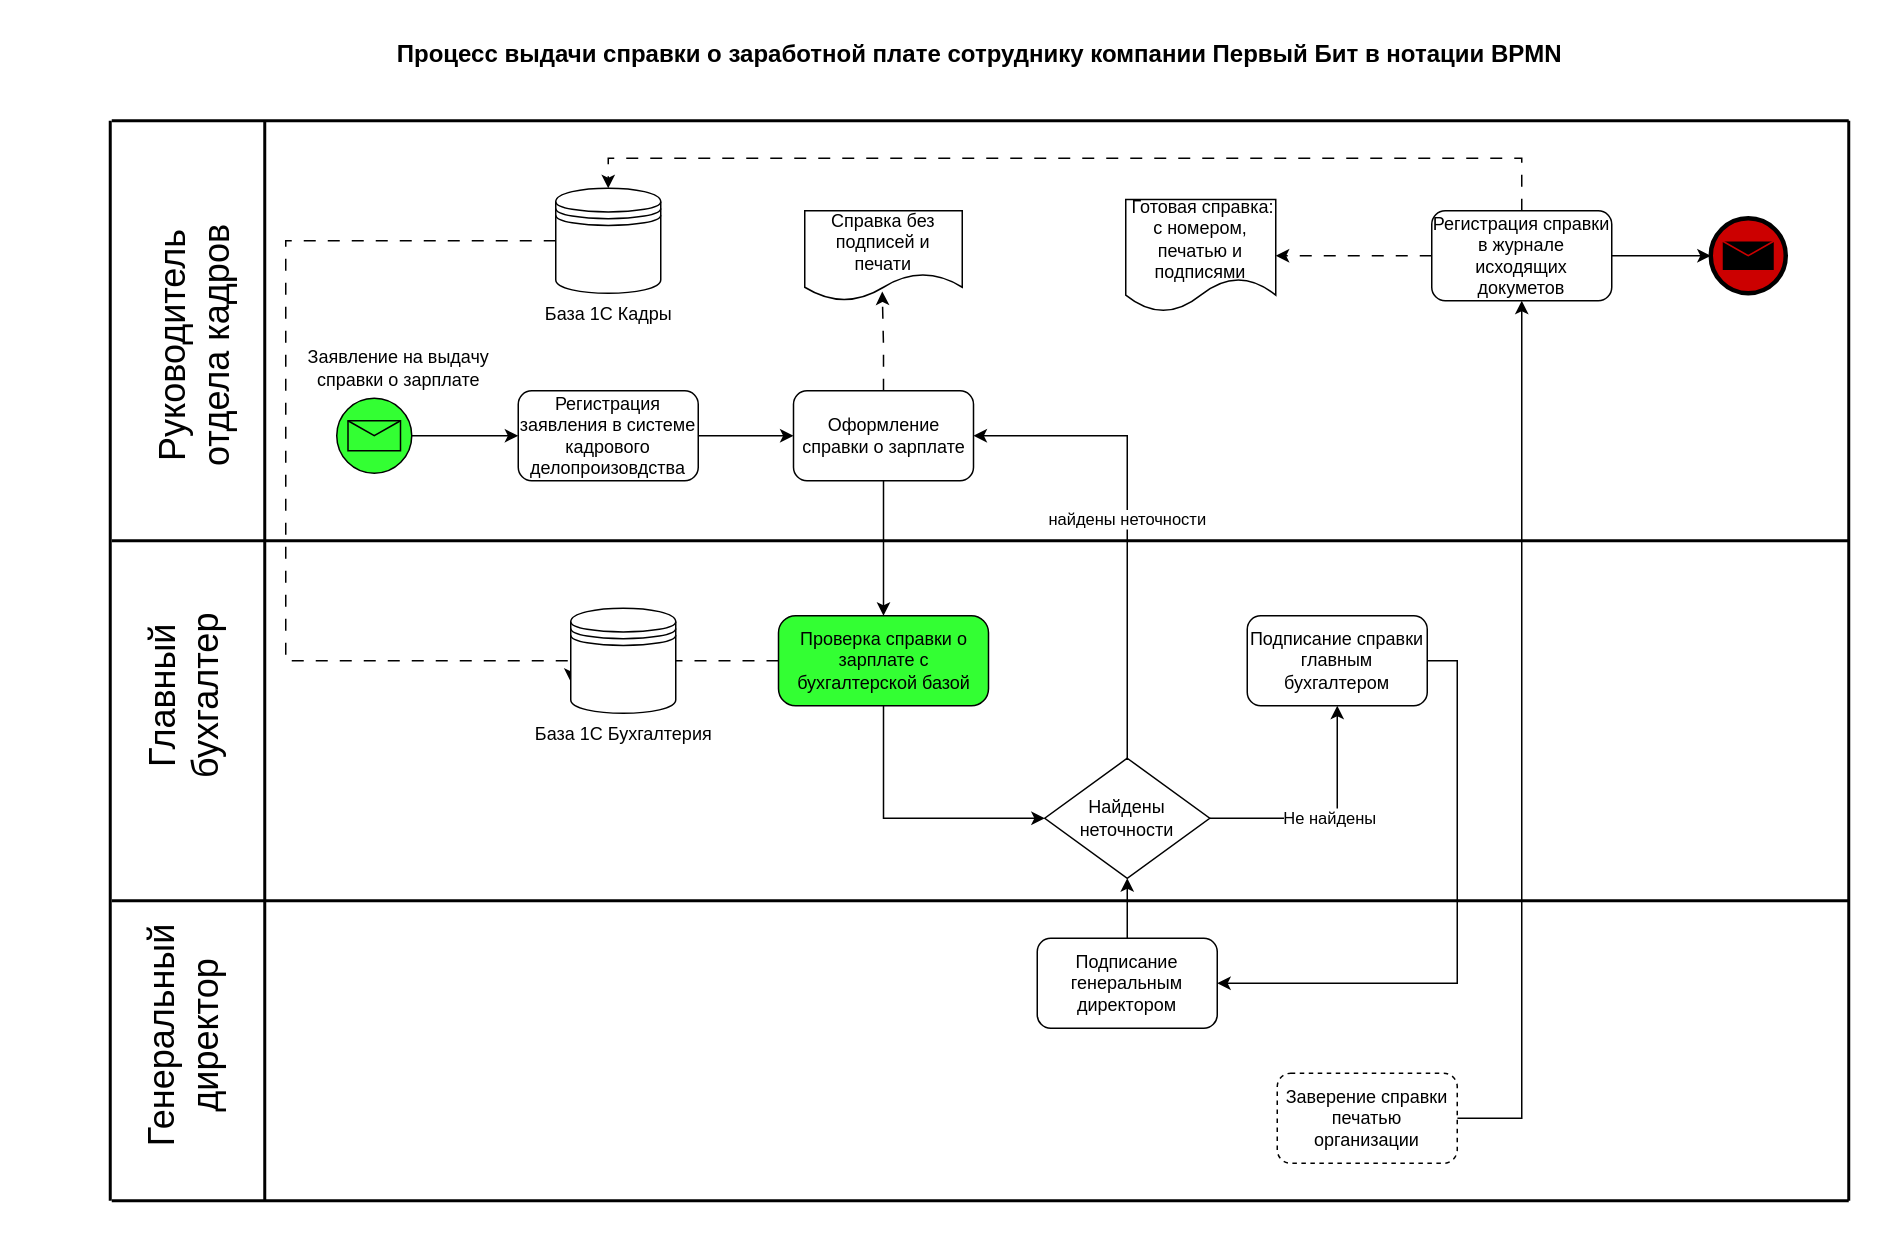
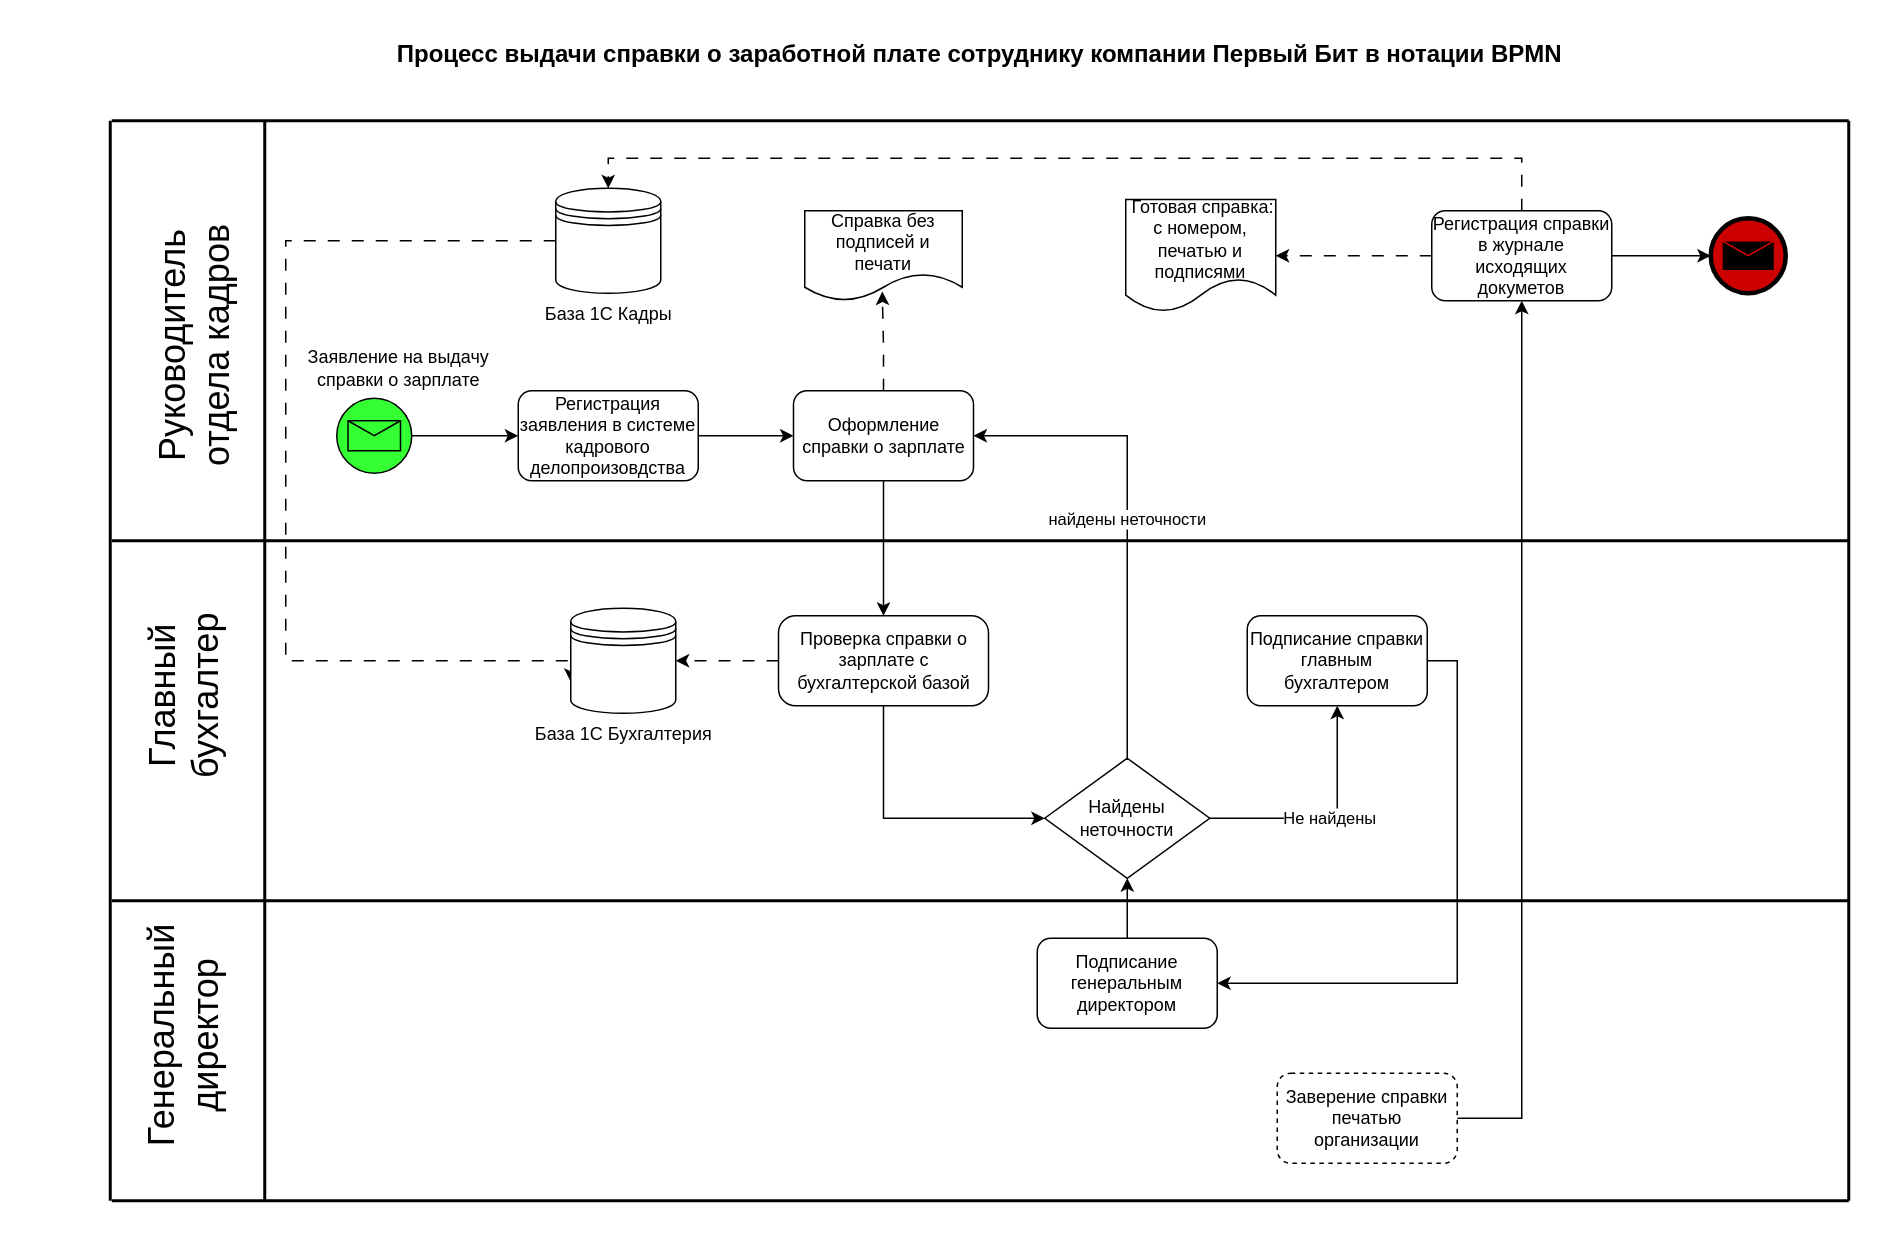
  <mxCell id="0" />
  <mxCell id="1" parent="0" />
  <mxCell id="2" value="Процесс выдачи справки о заработной плате сотруднику компании Первый Бит в нотации BPMN&amp;nbsp;" style="text;html=1;strokeColor=none;fillColor=none;align=center;verticalAlign=middle;whiteSpace=wrap;rounded=0;fontSize=16;fontStyle=1" vertex="1" parent="1"><mxGeometry x="236" y="20" width="838" height="30" as="geometry" /></mxCell>
  <mxCell id="3" value="&lt;font style=&quot;font-size: 24px;&quot;&gt;Генеральный директор&lt;/font&gt;" style="text;html=1;strokeColor=none;fillColor=none;align=center;verticalAlign=middle;whiteSpace=wrap;rounded=0;rotation=-90;" vertex="1" parent="1"><mxGeometry x="20" y="675" width="204" height="30" as="geometry" /></mxCell>
  <mxCell id="4" value="&lt;font style=&quot;font-size: 24px;&quot;&gt;Главный бухгалтер&lt;/font&gt;" style="text;html=1;strokeColor=none;fillColor=none;align=center;verticalAlign=middle;whiteSpace=wrap;rounded=0;rotation=-90;" vertex="1" parent="1"><mxGeometry x="22" y="448.5" width="200" height="30" as="geometry" /></mxCell>
  <mxCell id="5" value="&lt;font style=&quot;font-size: 24px;&quot;&gt;Руководитель отдела кадров&lt;/font&gt;" style="text;html=1;strokeColor=none;fillColor=none;align=center;verticalAlign=middle;whiteSpace=wrap;rounded=0;rotation=-90;" vertex="1" parent="1"><mxGeometry x="22" y="215" width="215" height="30" as="geometry" /></mxCell>
  <mxCell id="6" style="edgeStyle=orthogonalEdgeStyle;rounded=0;orthogonalLoop=1;jettySize=auto;html=1;exitX=1;exitY=0.5;exitDx=0;exitDy=0;exitPerimeter=0;entryX=0;entryY=0.5;entryDx=0;entryDy=0;" edge="1" parent="1" source="7" target="10"><mxGeometry relative="1" as="geometry" /></mxCell>
  <mxCell id="7" value="" style="points=[[0.145,0.145,0],[0.5,0,0],[0.855,0.145,0],[1,0.5,0],[0.855,0.855,0],[0.5,1,0],[0.145,0.855,0],[0,0.5,0]];shape=mxgraph.bpmn.event;html=1;verticalLabelPosition=bottom;labelBackgroundColor=#ffffff;verticalAlign=top;align=center;perimeter=ellipsePerimeter;outlineConnect=0;aspect=fixed;outline=standard;symbol=message;fillColor=#33FF33;" vertex="1" parent="1"><mxGeometry x="224" y="265" width="50" height="50" as="geometry" /></mxCell>
  <mxCell id="8" value="Заявление на выдачу справки о зарплате" style="text;html=1;strokeColor=none;fillColor=none;align=center;verticalAlign=middle;whiteSpace=wrap;rounded=0;" vertex="1" parent="1"><mxGeometry x="200" y="230" width="131" height="30" as="geometry" /></mxCell>
  <mxCell id="9" style="edgeStyle=orthogonalEdgeStyle;rounded=0;orthogonalLoop=1;jettySize=auto;html=1;exitX=1;exitY=0.5;exitDx=0;exitDy=0;entryX=0;entryY=0.5;entryDx=0;entryDy=0;" edge="1" parent="1" source="10" target="15"><mxGeometry relative="1" as="geometry"><mxPoint x="523" y="290" as="targetPoint" /></mxGeometry></mxCell>
  <mxCell id="10" value="Регистрация заявления в системе кадрового делопроизовдства" style="rounded=1;whiteSpace=wrap;html=1;" vertex="1" parent="1"><mxGeometry x="345" y="260" width="120" height="60" as="geometry" /></mxCell>
  <mxCell id="11" style="edgeStyle=orthogonalEdgeStyle;rounded=0;orthogonalLoop=1;jettySize=auto;html=1;exitX=0;exitY=0.5;exitDx=0;exitDy=0;entryX=0;entryY=0.7;entryDx=0;entryDy=0;dashed=1;dashPattern=8 8;" edge="1" parent="1" source="12" target="20"><mxGeometry relative="1" as="geometry"><Array as="points"><mxPoint x="190" y="160" /><mxPoint x="190" y="440" /><mxPoint x="380" y="440" /></Array></mxGeometry></mxCell>
  <mxCell id="12" value="База 1С Кадры" style="shape=datastore;html=1;labelPosition=center;verticalLabelPosition=bottom;align=center;verticalAlign=top;" vertex="1" parent="1"><mxGeometry x="370" y="125" width="70" height="70" as="geometry" /></mxCell>
  <mxCell id="13" style="edgeStyle=orthogonalEdgeStyle;rounded=0;orthogonalLoop=1;jettySize=auto;html=1;exitX=0.5;exitY=0;exitDx=0;exitDy=0;entryX=0.492;entryY=0.897;entryDx=0;entryDy=0;entryPerimeter=0;dashed=1;dashPattern=8 8;" edge="1" parent="1" source="15" target="16"><mxGeometry relative="1" as="geometry" /></mxCell>
  <mxCell id="14" style="edgeStyle=orthogonalEdgeStyle;rounded=0;orthogonalLoop=1;jettySize=auto;html=1;exitX=0.5;exitY=1;exitDx=0;exitDy=0;entryX=0.5;entryY=0;entryDx=0;entryDy=0;" edge="1" parent="1" source="15" target="19"><mxGeometry relative="1" as="geometry" /></mxCell>
  <mxCell id="15" value="Оформление справки о зарплате" style="rounded=1;whiteSpace=wrap;html=1;" vertex="1" parent="1"><mxGeometry x="528.5" y="260" width="120" height="60" as="geometry" /></mxCell>
  <mxCell id="16" value="Справка без подписей и печати" style="shape=document;whiteSpace=wrap;html=1;boundedLbl=1;" vertex="1" parent="1"><mxGeometry x="536" y="140" width="105" height="60" as="geometry" /></mxCell>
  <mxCell id="17" style="edgeStyle=orthogonalEdgeStyle;rounded=0;orthogonalLoop=1;jettySize=auto;html=1;exitX=0.5;exitY=1;exitDx=0;exitDy=0;entryX=0;entryY=0.5;entryDx=0;entryDy=0;" edge="1" parent="1" source="19" target="23"><mxGeometry relative="1" as="geometry" /></mxCell>
- <mxCell id="18" style="edgeStyle=orthogonalEdgeStyle;rounded=0;orthogonalLoop=1;jettySize=auto;html=1;exitX=0;exitY=0.5;exitDx=0;exitDy=0;entryX=1;entryY=0.5;entryDx=0;entryDy=0;dashed=1;dashPattern=8 8;endArrow=none;" edge="1" parent="1" source="19" target="20"><mxGeometry relative="1" as="geometry" /></mxCell>
- <mxCell id="19" value="Проверка справки о зарплате с бухгалтерской базой" style="rounded=1;whiteSpace=wrap;html=1;arcSize=19;fillColor=#33ff33;" vertex="1" parent="1"><mxGeometry x="518.5" y="410" width="140" height="60" as="geometry" /></mxCell>
+ <mxCell id="18" style="edgeStyle=orthogonalEdgeStyle;rounded=0;orthogonalLoop=1;jettySize=auto;html=1;exitX=0;exitY=0.5;exitDx=0;exitDy=0;entryX=1;entryY=0.5;entryDx=0;entryDy=0;dashed=1;dashPattern=8 8;" edge="1" parent="1" source="19" target="20"><mxGeometry relative="1" as="geometry" /></mxCell>
+ <mxCell id="19" value="Проверка справки о зарплате с бухгалтерской базой" style="rounded=1;whiteSpace=wrap;html=1;arcSize=19;" vertex="1" parent="1"><mxGeometry x="518.5" y="410" width="140" height="60" as="geometry" /></mxCell>
  <mxCell id="20" value="База 1С Бухгалтерия" style="shape=datastore;html=1;labelPosition=center;verticalLabelPosition=bottom;align=center;verticalAlign=top;" vertex="1" parent="1"><mxGeometry x="380" y="405" width="70" height="70" as="geometry" /></mxCell>
  <mxCell id="21" value="Не найдены" style="edgeStyle=orthogonalEdgeStyle;rounded=0;orthogonalLoop=1;jettySize=auto;html=1;exitX=1;exitY=0.5;exitDx=0;exitDy=0;entryX=0.5;entryY=1;entryDx=0;entryDy=0;" edge="1" parent="1" source="23" target="25"><mxGeometry relative="1" as="geometry" /></mxCell>
  <mxCell id="22" value="найдены неточности" style="edgeStyle=orthogonalEdgeStyle;rounded=0;orthogonalLoop=1;jettySize=auto;html=1;exitX=0.5;exitY=0;exitDx=0;exitDy=0;entryX=1;entryY=0.5;entryDx=0;entryDy=0;" edge="1" parent="1" source="23" target="15"><mxGeometry relative="1" as="geometry" /></mxCell>
  <mxCell id="23" value="Найдены неточности" style="rhombus;whiteSpace=wrap;html=1;" vertex="1" parent="1"><mxGeometry x="696" y="505" width="110" height="80" as="geometry" /></mxCell>
  <mxCell id="24" style="edgeStyle=orthogonalEdgeStyle;rounded=0;orthogonalLoop=1;jettySize=auto;html=1;exitX=1;exitY=0.5;exitDx=0;exitDy=0;entryX=1;entryY=0.5;entryDx=0;entryDy=0;" edge="1" parent="1" source="25" target="27"><mxGeometry relative="1" as="geometry" /></mxCell>
  <mxCell id="25" value="Подписание справки&lt;br&gt;главным бухгалтером" style="rounded=1;whiteSpace=wrap;html=1;" vertex="1" parent="1"><mxGeometry x="831" y="410" width="120" height="60" as="geometry" /></mxCell>
  <mxCell id="26" style="edgeStyle=orthogonalEdgeStyle;rounded=0;orthogonalLoop=1;jettySize=auto;html=1;exitX=0.5;exitY=0;exitDx=0;exitDy=0;entryX=0.5;entryY=1;entryDx=0;entryDy=0;" edge="1" parent="1" source="27" target="23"><mxGeometry relative="1" as="geometry" /></mxCell>
  <mxCell id="27" value="Подписание генеральным директором" style="rounded=1;whiteSpace=wrap;html=1;" vertex="1" parent="1"><mxGeometry x="691" y="625" width="120" height="60" as="geometry" /></mxCell>
  <mxCell id="28" style="edgeStyle=orthogonalEdgeStyle;rounded=0;orthogonalLoop=1;jettySize=auto;html=1;exitX=1;exitY=0.5;exitDx=0;exitDy=0;" edge="1" parent="1" source="29" target="34"><mxGeometry relative="1" as="geometry" /></mxCell>
  <mxCell id="29" value="Заверение справки печатью организации" style="rounded=1;whiteSpace=wrap;html=1;dashed=1;" vertex="1" parent="1"><mxGeometry x="851" y="715" width="120" height="60" as="geometry" /></mxCell>
  <mxCell id="30" value="" style="points=[[0.145,0.145,0],[0.5,0,0],[0.855,0.145,0],[1,0.5,0],[0.855,0.855,0],[0.5,1,0],[0.145,0.855,0],[0,0.5,0]];shape=mxgraph.bpmn.event;html=1;verticalLabelPosition=bottom;labelBackgroundColor=#ffffff;verticalAlign=top;align=center;perimeter=ellipsePerimeter;outlineConnect=0;aspect=fixed;outline=end;symbol=message;fillColor=#CC0000;" vertex="1" parent="1"><mxGeometry x="1140" y="145" width="50" height="50" as="geometry" /></mxCell>
  <mxCell id="31" style="edgeStyle=orthogonalEdgeStyle;rounded=0;orthogonalLoop=1;jettySize=auto;html=1;exitX=1;exitY=0.5;exitDx=0;exitDy=0;entryX=0;entryY=0.5;entryDx=0;entryDy=0;entryPerimeter=0;" edge="1" parent="1" source="34" target="30"><mxGeometry relative="1" as="geometry" /></mxCell>
  <mxCell id="32" style="edgeStyle=orthogonalEdgeStyle;rounded=0;orthogonalLoop=1;jettySize=auto;html=1;exitX=0.5;exitY=0;exitDx=0;exitDy=0;entryX=0.5;entryY=0;entryDx=0;entryDy=0;dashed=1;dashPattern=8 8;" edge="1" parent="1" source="34" target="12"><mxGeometry relative="1" as="geometry" /></mxCell>
  <mxCell id="33" style="edgeStyle=orthogonalEdgeStyle;rounded=0;orthogonalLoop=1;jettySize=auto;html=1;exitX=0;exitY=0.5;exitDx=0;exitDy=0;entryX=1;entryY=0.5;entryDx=0;entryDy=0;dashed=1;dashPattern=8 8;" edge="1" parent="1" source="34" target="35"><mxGeometry relative="1" as="geometry" /></mxCell>
  <mxCell id="34" value="Регистрация справки в журнале исходящих докуметов" style="rounded=1;whiteSpace=wrap;html=1;" vertex="1" parent="1"><mxGeometry x="954" y="140" width="120" height="60" as="geometry" /></mxCell>
  <mxCell id="35" value="&amp;nbsp;Готовая справка: с номером, печатью и подписями" style="shape=document;whiteSpace=wrap;html=1;boundedLbl=1;" vertex="1" parent="1"><mxGeometry x="750" y="132.5" width="100" height="75" as="geometry" /></mxCell>
  <mxCell id="36" value="" style="endArrow=none;html=1;rounded=0;strokeWidth=2;" edge="1" parent="1"><mxGeometry width="50" height="50" relative="1" as="geometry"><mxPoint x="74" y="80" as="sourcePoint" /><mxPoint x="1232" y="80" as="targetPoint" /></mxGeometry></mxCell>
  <mxCell id="37" value="" style="endArrow=none;html=1;rounded=0;strokeWidth=2;" edge="1" parent="1"><mxGeometry width="50" height="50" relative="1" as="geometry"><mxPoint x="74" y="800" as="sourcePoint" /><mxPoint x="1232" y="800" as="targetPoint" /></mxGeometry></mxCell>
  <mxCell id="38" value="" style="endArrow=none;html=1;rounded=0;strokeWidth=2;" edge="1" parent="1"><mxGeometry width="50" height="50" relative="1" as="geometry"><mxPoint x="74" y="360" as="sourcePoint" /><mxPoint x="1232" y="360" as="targetPoint" /></mxGeometry></mxCell>
  <mxCell id="39" value="" style="endArrow=none;html=1;rounded=0;strokeWidth=2;" edge="1" parent="1"><mxGeometry width="50" height="50" relative="1" as="geometry"><mxPoint x="74" y="600" as="sourcePoint" /><mxPoint x="1232" y="600" as="targetPoint" /></mxGeometry></mxCell>
  <mxCell id="40" value="" style="endArrow=none;html=1;rounded=0;strokeWidth=2;" edge="1" parent="1"><mxGeometry width="50" height="50" relative="1" as="geometry"><mxPoint x="176" y="800" as="sourcePoint" /><mxPoint x="176" y="80" as="targetPoint" /></mxGeometry></mxCell>
  <mxCell id="41" value="" style="endArrow=none;html=1;rounded=0;strokeWidth=2;" edge="1" parent="1"><mxGeometry width="50" height="50" relative="1" as="geometry"><mxPoint x="73" y="800" as="sourcePoint" /><mxPoint x="73" y="80" as="targetPoint" /></mxGeometry></mxCell>
  <mxCell id="42" value="" style="endArrow=none;html=1;rounded=0;strokeWidth=2;" edge="1" parent="1"><mxGeometry width="50" height="50" relative="1" as="geometry"><mxPoint x="1232" y="800" as="sourcePoint" /><mxPoint x="1232" y="80" as="targetPoint" /></mxGeometry></mxCell>
